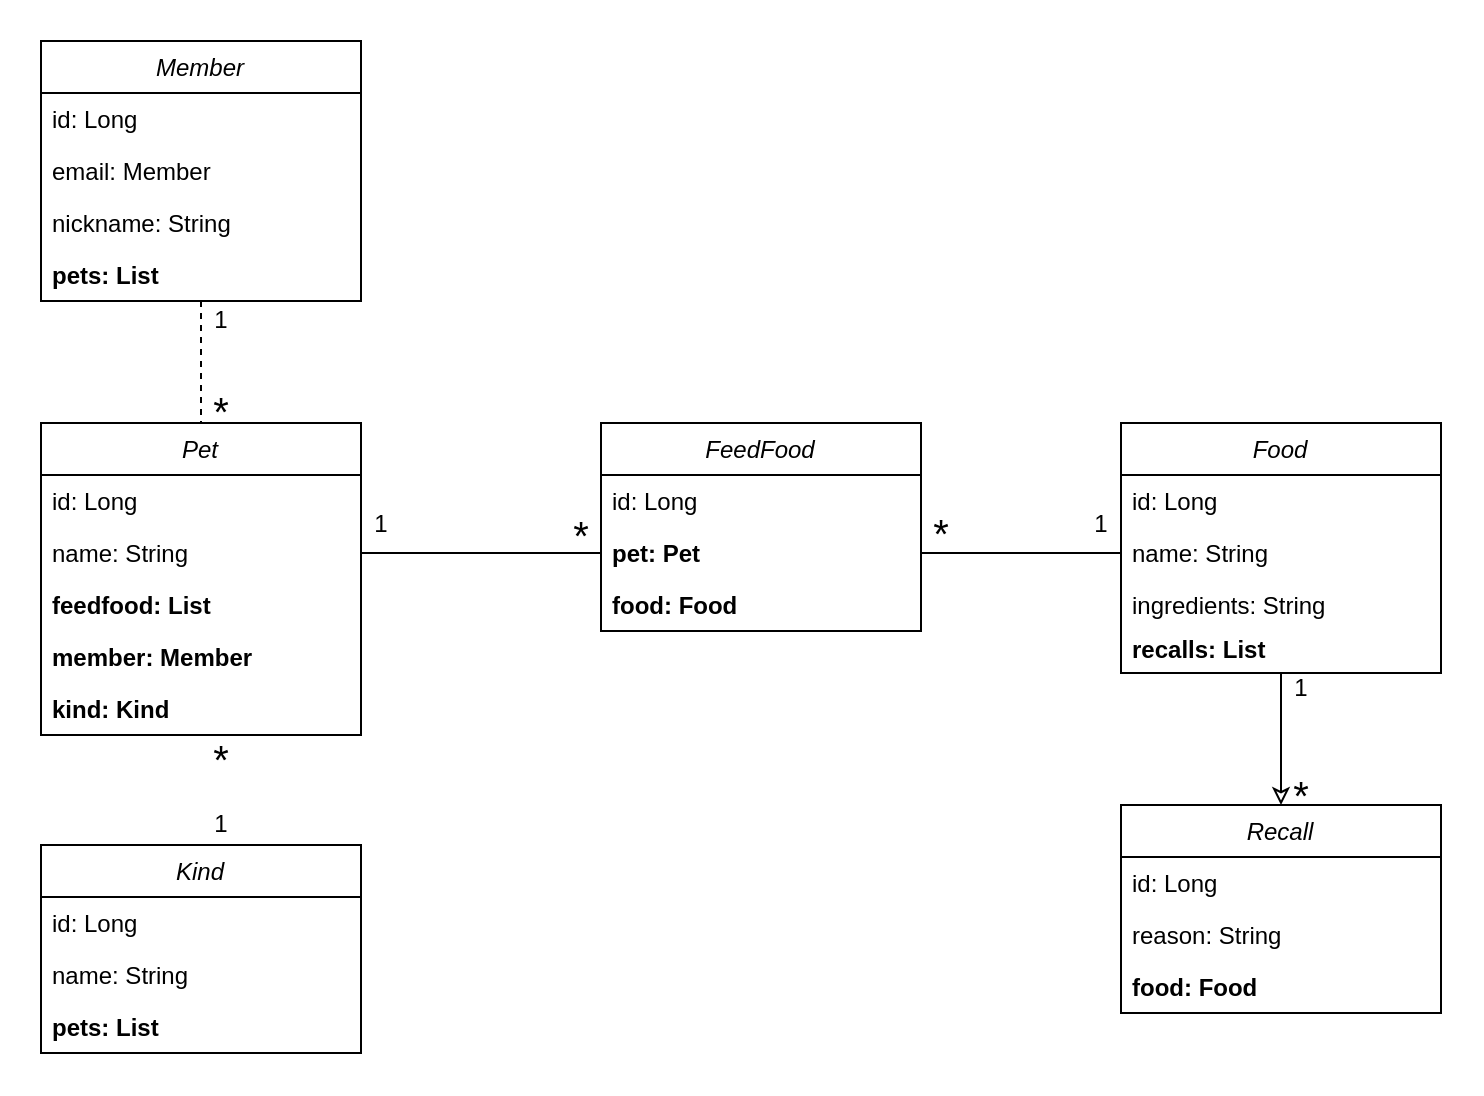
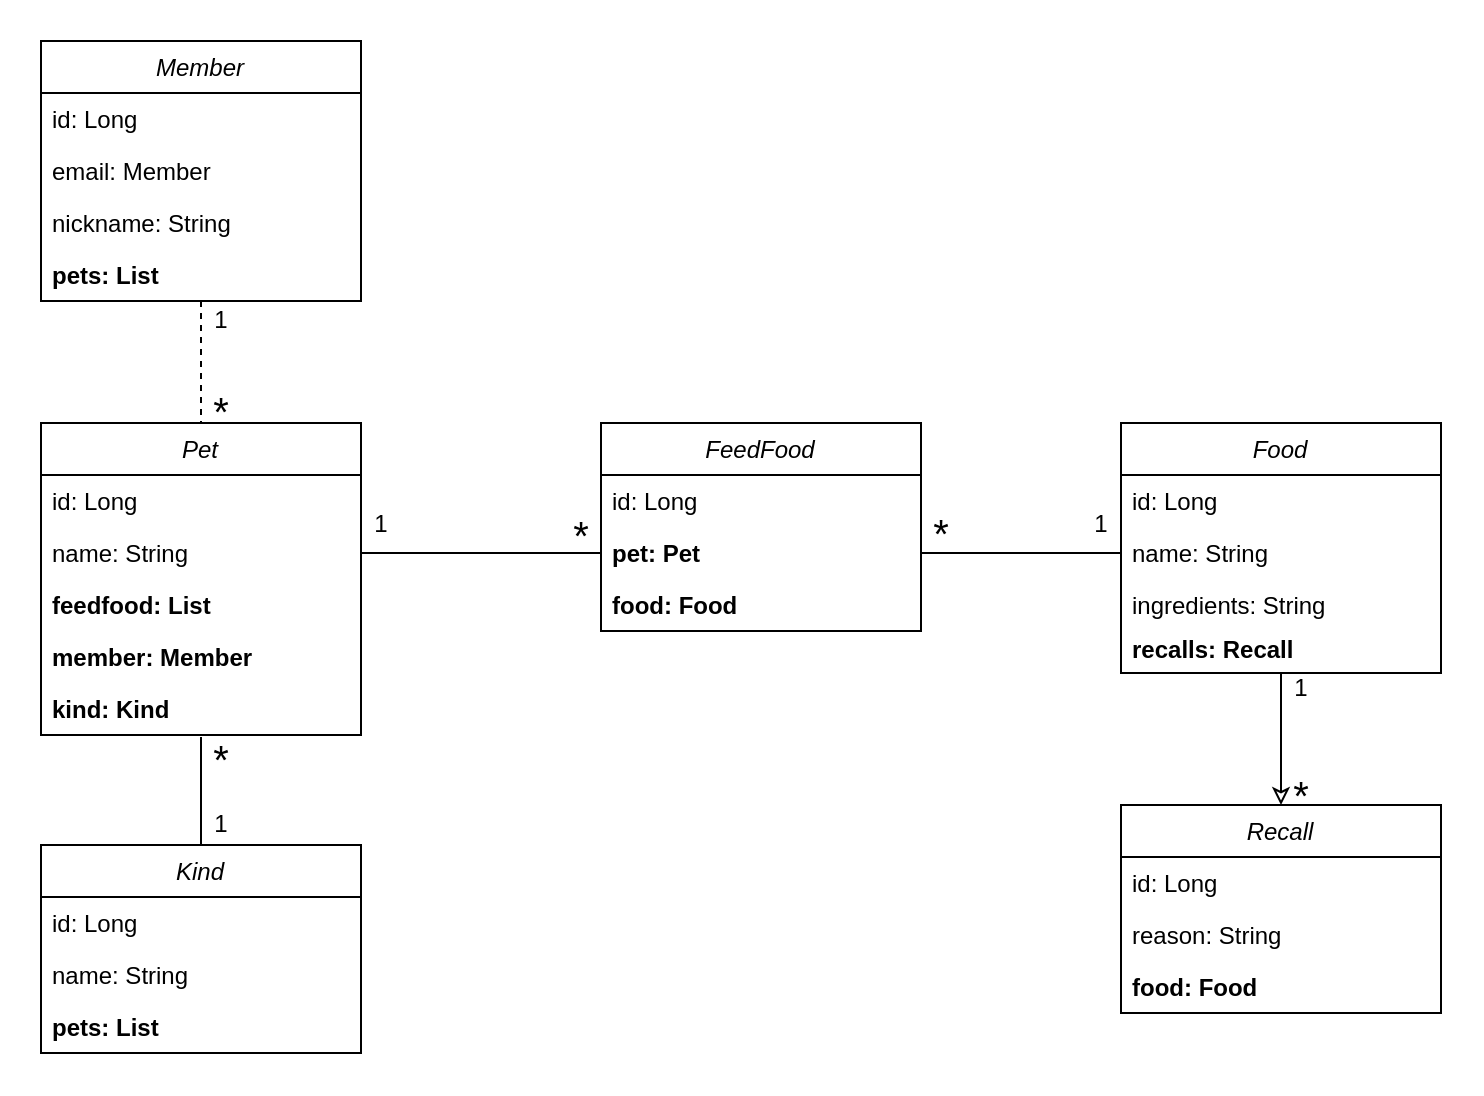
  <mxCell id="0" />
  <mxCell id="1" parent="0" />
  <mxCell id="2" style="edgeStyle=orthogonalEdgeStyle;rounded=0;orthogonalLoop=1;jettySize=auto;html=1;exitX=0.5;exitY=1;exitDx=0;exitDy=0;entryX=0.5;entryY=0;entryDx=0;entryDy=0;endArrow=none;endFill=0;dashed=1;" edge="1" parent="1" source="3" target="8"><mxGeometry relative="1" as="geometry" /></mxCell>
  <mxCell id="3" value="Member" style="swimlane;fontStyle=2;align=center;verticalAlign=top;childLayout=stackLayout;horizontal=1;startSize=26;horizontalStack=0;resizeParent=1;resizeLast=0;collapsible=1;marginBottom=0;rounded=0;shadow=0;strokeWidth=1;" parent="1" vertex="1"><mxGeometry x="20" y="20" width="160" height="130" as="geometry"><mxRectangle x="230" y="140" width="160" height="26" as="alternateBounds" /></mxGeometry></mxCell>
  <mxCell id="4" value="id: Long" style="text;align=left;verticalAlign=top;spacingLeft=4;spacingRight=4;overflow=hidden;rotatable=0;points=[[0,0.5],[1,0.5]];portConstraint=eastwest;" parent="3" vertex="1"><mxGeometry y="26" width="160" height="26" as="geometry" /></mxCell>
  <mxCell id="5" value="email: Member" style="text;align=left;verticalAlign=top;spacingLeft=4;spacingRight=4;overflow=hidden;rotatable=0;points=[[0,0.5],[1,0.5]];portConstraint=eastwest;" vertex="1" parent="3"><mxGeometry y="52" width="160" height="26" as="geometry" /></mxCell>
  <mxCell id="6" value="nickname: String" style="text;align=left;verticalAlign=top;spacingLeft=4;spacingRight=4;overflow=hidden;rotatable=0;points=[[0,0.5],[1,0.5]];portConstraint=eastwest;" vertex="1" parent="3"><mxGeometry y="78" width="160" height="26" as="geometry" /></mxCell>
  <mxCell id="7" value="pets: List" style="text;align=left;verticalAlign=top;spacingLeft=4;spacingRight=4;overflow=hidden;rotatable=0;points=[[0,0.5],[1,0.5]];portConstraint=eastwest;rounded=0;shadow=0;html=0;fontStyle=1" parent="3" vertex="1"><mxGeometry y="104" width="160" height="16" as="geometry" /></mxCell>
  <mxCell id="8" value="Pet" style="swimlane;fontStyle=2;align=center;verticalAlign=top;childLayout=stackLayout;horizontal=1;startSize=26;horizontalStack=0;resizeParent=1;resizeLast=0;collapsible=1;marginBottom=0;rounded=0;shadow=0;strokeWidth=1;" vertex="1" parent="1"><mxGeometry x="20" y="211" width="160" height="156" as="geometry"><mxRectangle x="230" y="140" width="160" height="26" as="alternateBounds" /></mxGeometry></mxCell>
  <mxCell id="9" value="id: Long" style="text;align=left;verticalAlign=top;spacingLeft=4;spacingRight=4;overflow=hidden;rotatable=0;points=[[0,0.5],[1,0.5]];portConstraint=eastwest;" vertex="1" parent="8"><mxGeometry y="26" width="160" height="26" as="geometry" /></mxCell>
  <mxCell id="10" value="name: String" style="text;align=left;verticalAlign=top;spacingLeft=4;spacingRight=4;overflow=hidden;rotatable=0;points=[[0,0.5],[1,0.5]];portConstraint=eastwest;" vertex="1" parent="8"><mxGeometry y="52" width="160" height="26" as="geometry" /></mxCell>
  <mxCell id="11" value="feedfood: List" style="text;align=left;verticalAlign=top;spacingLeft=4;spacingRight=4;overflow=hidden;rotatable=0;points=[[0,0.5],[1,0.5]];portConstraint=eastwest;fontStyle=1" vertex="1" parent="8"><mxGeometry y="78" width="160" height="26" as="geometry" /></mxCell>
  <mxCell id="12" value="member: Member" style="text;align=left;verticalAlign=top;spacingLeft=4;spacingRight=4;overflow=hidden;rotatable=0;points=[[0,0.5],[1,0.5]];portConstraint=eastwest;fontStyle=1" vertex="1" parent="8"><mxGeometry y="104" width="160" height="26" as="geometry" /></mxCell>
  <mxCell id="13" value="kind: Kind" style="text;align=left;verticalAlign=top;spacingLeft=4;spacingRight=4;overflow=hidden;rotatable=0;points=[[0,0.5],[1,0.5]];portConstraint=eastwest;fontStyle=1" vertex="1" parent="8"><mxGeometry y="130" width="160" height="26" as="geometry" /></mxCell>
+ <mxCell id="14" style="edgeStyle=orthogonalEdgeStyle;rounded=0;orthogonalLoop=1;jettySize=auto;html=1;exitX=0.5;exitY=0;exitDx=0;exitDy=0;entryX=0.5;entryY=1.038;entryDx=0;entryDy=0;entryPerimeter=0;fontSize=20;endArrow=none;endFill=0;" edge="1" parent="1" source="15" target="13"><mxGeometry relative="1" as="geometry" /></mxCell>
  <mxCell id="15" value="Kind" style="swimlane;fontStyle=2;align=center;verticalAlign=top;childLayout=stackLayout;horizontal=1;startSize=26;horizontalStack=0;resizeParent=1;resizeLast=0;collapsible=1;marginBottom=0;rounded=0;shadow=0;strokeWidth=1;" vertex="1" parent="1"><mxGeometry x="20" y="422" width="160" height="104" as="geometry"><mxRectangle x="230" y="140" width="160" height="26" as="alternateBounds" /></mxGeometry></mxCell>
  <mxCell id="16" value="id: Long" style="text;align=left;verticalAlign=top;spacingLeft=4;spacingRight=4;overflow=hidden;rotatable=0;points=[[0,0.5],[1,0.5]];portConstraint=eastwest;" vertex="1" parent="15"><mxGeometry y="26" width="160" height="26" as="geometry" /></mxCell>
  <mxCell id="17" value="name: String" style="text;align=left;verticalAlign=top;spacingLeft=4;spacingRight=4;overflow=hidden;rotatable=0;points=[[0,0.5],[1,0.5]];portConstraint=eastwest;fontStyle=0" vertex="1" parent="15"><mxGeometry y="52" width="160" height="26" as="geometry" /></mxCell>
  <mxCell id="18" value="pets: List" style="text;align=left;verticalAlign=top;spacingLeft=4;spacingRight=4;overflow=hidden;rotatable=0;points=[[0,0.5],[1,0.5]];portConstraint=eastwest;fontStyle=1" vertex="1" parent="15"><mxGeometry y="78" width="160" height="22" as="geometry" /></mxCell>
  <mxCell id="19" value="1" style="text;html=1;align=center;verticalAlign=middle;resizable=0;points=[];autosize=1;strokeColor=none;fillColor=none;" vertex="1" parent="1"><mxGeometry x="100" y="150" width="20" height="20" as="geometry" /></mxCell>
  <mxCell id="20" value="&lt;font style=&quot;font-size: 20px&quot;&gt;*&lt;/font&gt;" style="text;html=1;align=center;verticalAlign=middle;resizable=0;points=[];autosize=1;strokeColor=none;fillColor=none;" vertex="1" parent="1"><mxGeometry x="100" y="195" width="20" height="20" as="geometry" /></mxCell>
  <mxCell id="21" value="1" style="text;html=1;align=center;verticalAlign=middle;resizable=0;points=[];autosize=1;strokeColor=none;fillColor=none;" vertex="1" parent="1"><mxGeometry x="100" y="402" width="20" height="20" as="geometry" /></mxCell>
  <mxCell id="22" value="&lt;font style=&quot;font-size: 20px&quot;&gt;*&lt;/font&gt;" style="text;html=1;align=center;verticalAlign=middle;resizable=0;points=[];autosize=1;strokeColor=none;fillColor=none;" vertex="1" parent="1"><mxGeometry x="100" y="369" width="20" height="20" as="geometry" /></mxCell>
  <mxCell id="23" style="edgeStyle=orthogonalEdgeStyle;rounded=0;orthogonalLoop=1;jettySize=auto;html=1;exitX=0.5;exitY=1;exitDx=0;exitDy=0;entryX=0.5;entryY=0;entryDx=0;entryDy=0;fontSize=20;endArrow=classic;endFill=0;" edge="1" parent="1" source="24" target="39"><mxGeometry relative="1" as="geometry" /></mxCell>
  <mxCell id="24" value="Food" style="swimlane;fontStyle=2;align=center;verticalAlign=top;childLayout=stackLayout;horizontal=1;startSize=26;horizontalStack=0;resizeParent=1;resizeLast=0;collapsible=1;marginBottom=0;rounded=0;shadow=0;strokeWidth=1;" vertex="1" parent="1"><mxGeometry x="560" y="211" width="160" height="125" as="geometry"><mxRectangle x="230" y="140" width="160" height="26" as="alternateBounds" /></mxGeometry></mxCell>
  <mxCell id="25" value="id: Long" style="text;align=left;verticalAlign=top;spacingLeft=4;spacingRight=4;overflow=hidden;rotatable=0;points=[[0,0.5],[1,0.5]];portConstraint=eastwest;" vertex="1" parent="24"><mxGeometry y="26" width="160" height="26" as="geometry" /></mxCell>
  <mxCell id="26" value="name: String" style="text;align=left;verticalAlign=top;spacingLeft=4;spacingRight=4;overflow=hidden;rotatable=0;points=[[0,0.5],[1,0.5]];portConstraint=eastwest;fontStyle=0" vertex="1" parent="24"><mxGeometry y="52" width="160" height="26" as="geometry" /></mxCell>
  <mxCell id="27" value="ingredients: String" style="text;align=left;verticalAlign=top;spacingLeft=4;spacingRight=4;overflow=hidden;rotatable=0;points=[[0,0.5],[1,0.5]];portConstraint=eastwest;fontStyle=0" vertex="1" parent="24"><mxGeometry y="78" width="160" height="22" as="geometry" /></mxCell>
- <mxCell id="28" value="recalls: List" style="text;align=left;verticalAlign=top;spacingLeft=4;spacingRight=4;overflow=hidden;rotatable=0;points=[[0,0.5],[1,0.5]];portConstraint=eastwest;fontStyle=1" vertex="1" parent="24"><mxGeometry y="100" width="160" height="25" as="geometry" /></mxCell>
+ <mxCell id="28" value="recalls: Recall" style="text;align=left;verticalAlign=top;spacingLeft=4;spacingRight=4;overflow=hidden;rotatable=0;points=[[0,0.5],[1,0.5]];portConstraint=eastwest;fontStyle=1" vertex="1" parent="24"><mxGeometry y="100" width="160" height="25" as="geometry" /></mxCell>
  <mxCell id="29" value="FeedFood" style="swimlane;fontStyle=2;align=center;verticalAlign=top;childLayout=stackLayout;horizontal=1;startSize=26;horizontalStack=0;resizeParent=1;resizeLast=0;collapsible=1;marginBottom=0;rounded=0;shadow=0;strokeWidth=1;" vertex="1" parent="1"><mxGeometry x="300" y="211" width="160" height="104" as="geometry"><mxRectangle x="230" y="140" width="160" height="26" as="alternateBounds" /></mxGeometry></mxCell>
  <mxCell id="30" value="id: Long" style="text;align=left;verticalAlign=top;spacingLeft=4;spacingRight=4;overflow=hidden;rotatable=0;points=[[0,0.5],[1,0.5]];portConstraint=eastwest;" vertex="1" parent="29"><mxGeometry y="26" width="160" height="26" as="geometry" /></mxCell>
  <mxCell id="31" value="pet: Pet" style="text;align=left;verticalAlign=top;spacingLeft=4;spacingRight=4;overflow=hidden;rotatable=0;points=[[0,0.5],[1,0.5]];portConstraint=eastwest;fontStyle=1" vertex="1" parent="29"><mxGeometry y="52" width="160" height="26" as="geometry" /></mxCell>
  <mxCell id="32" value="food: Food&#10;" style="text;align=left;verticalAlign=top;spacingLeft=4;spacingRight=4;overflow=hidden;rotatable=0;points=[[0,0.5],[1,0.5]];portConstraint=eastwest;fontStyle=1" vertex="1" parent="29"><mxGeometry y="78" width="160" height="22" as="geometry" /></mxCell>
  <mxCell id="33" style="edgeStyle=orthogonalEdgeStyle;rounded=0;orthogonalLoop=1;jettySize=auto;html=1;exitX=1;exitY=0.5;exitDx=0;exitDy=0;entryX=0;entryY=0.5;entryDx=0;entryDy=0;fontSize=20;endArrow=none;endFill=0;" edge="1" parent="1" source="10" target="31"><mxGeometry relative="1" as="geometry" /></mxCell>
  <mxCell id="34" style="edgeStyle=orthogonalEdgeStyle;rounded=0;orthogonalLoop=1;jettySize=auto;html=1;exitX=1;exitY=0.5;exitDx=0;exitDy=0;entryX=0;entryY=0.5;entryDx=0;entryDy=0;fontSize=20;endArrow=none;endFill=0;" edge="1" parent="1" source="31" target="26"><mxGeometry relative="1" as="geometry" /></mxCell>
  <mxCell id="35" value="&lt;font style=&quot;font-size: 20px&quot;&gt;*&lt;/font&gt;" style="text;html=1;align=center;verticalAlign=middle;resizable=0;points=[];autosize=1;strokeColor=none;fillColor=none;" vertex="1" parent="1"><mxGeometry x="280" y="257" width="20" height="20" as="geometry" /></mxCell>
  <mxCell id="36" value="1" style="text;html=1;align=center;verticalAlign=middle;resizable=0;points=[];autosize=1;strokeColor=none;fillColor=none;" vertex="1" parent="1"><mxGeometry x="180" y="252" width="20" height="20" as="geometry" /></mxCell>
  <mxCell id="37" value="&lt;font style=&quot;font-size: 20px&quot;&gt;*&lt;/font&gt;" style="text;html=1;align=center;verticalAlign=middle;resizable=0;points=[];autosize=1;strokeColor=none;fillColor=none;" vertex="1" parent="1"><mxGeometry x="460" y="256" width="20" height="20" as="geometry" /></mxCell>
  <mxCell id="38" value="1" style="text;html=1;align=center;verticalAlign=middle;resizable=0;points=[];autosize=1;strokeColor=none;fillColor=none;" vertex="1" parent="1"><mxGeometry x="540" y="252" width="20" height="20" as="geometry" /></mxCell>
  <mxCell id="39" value="Recall" style="swimlane;fontStyle=2;align=center;verticalAlign=top;childLayout=stackLayout;horizontal=1;startSize=26;horizontalStack=0;resizeParent=1;resizeLast=0;collapsible=1;marginBottom=0;rounded=0;shadow=0;strokeWidth=1;" vertex="1" parent="1"><mxGeometry x="560" y="402" width="160" height="104" as="geometry"><mxRectangle x="230" y="140" width="160" height="26" as="alternateBounds" /></mxGeometry></mxCell>
  <mxCell id="40" value="id: Long" style="text;align=left;verticalAlign=top;spacingLeft=4;spacingRight=4;overflow=hidden;rotatable=0;points=[[0,0.5],[1,0.5]];portConstraint=eastwest;" vertex="1" parent="39"><mxGeometry y="26" width="160" height="26" as="geometry" /></mxCell>
  <mxCell id="41" value="reason: String" style="text;align=left;verticalAlign=top;spacingLeft=4;spacingRight=4;overflow=hidden;rotatable=0;points=[[0,0.5],[1,0.5]];portConstraint=eastwest;fontStyle=0" vertex="1" parent="39"><mxGeometry y="52" width="160" height="26" as="geometry" /></mxCell>
  <mxCell id="42" value="food: Food" style="text;align=left;verticalAlign=top;spacingLeft=4;spacingRight=4;overflow=hidden;rotatable=0;points=[[0,0.5],[1,0.5]];portConstraint=eastwest;fontStyle=1" vertex="1" parent="39"><mxGeometry y="78" width="160" height="22" as="geometry" /></mxCell>
  <mxCell id="43" value="&lt;font style=&quot;font-size: 20px&quot;&gt;*&lt;/font&gt;" style="text;html=1;align=center;verticalAlign=middle;resizable=0;points=[];autosize=1;strokeColor=none;fillColor=none;" vertex="1" parent="1"><mxGeometry x="640" y="387" width="20" height="20" as="geometry" /></mxCell>
  <mxCell id="44" value="1" style="text;html=1;align=center;verticalAlign=middle;resizable=0;points=[];autosize=1;strokeColor=none;fillColor=none;" vertex="1" parent="1"><mxGeometry x="640" y="334" width="20" height="20" as="geometry" /></mxCell>
